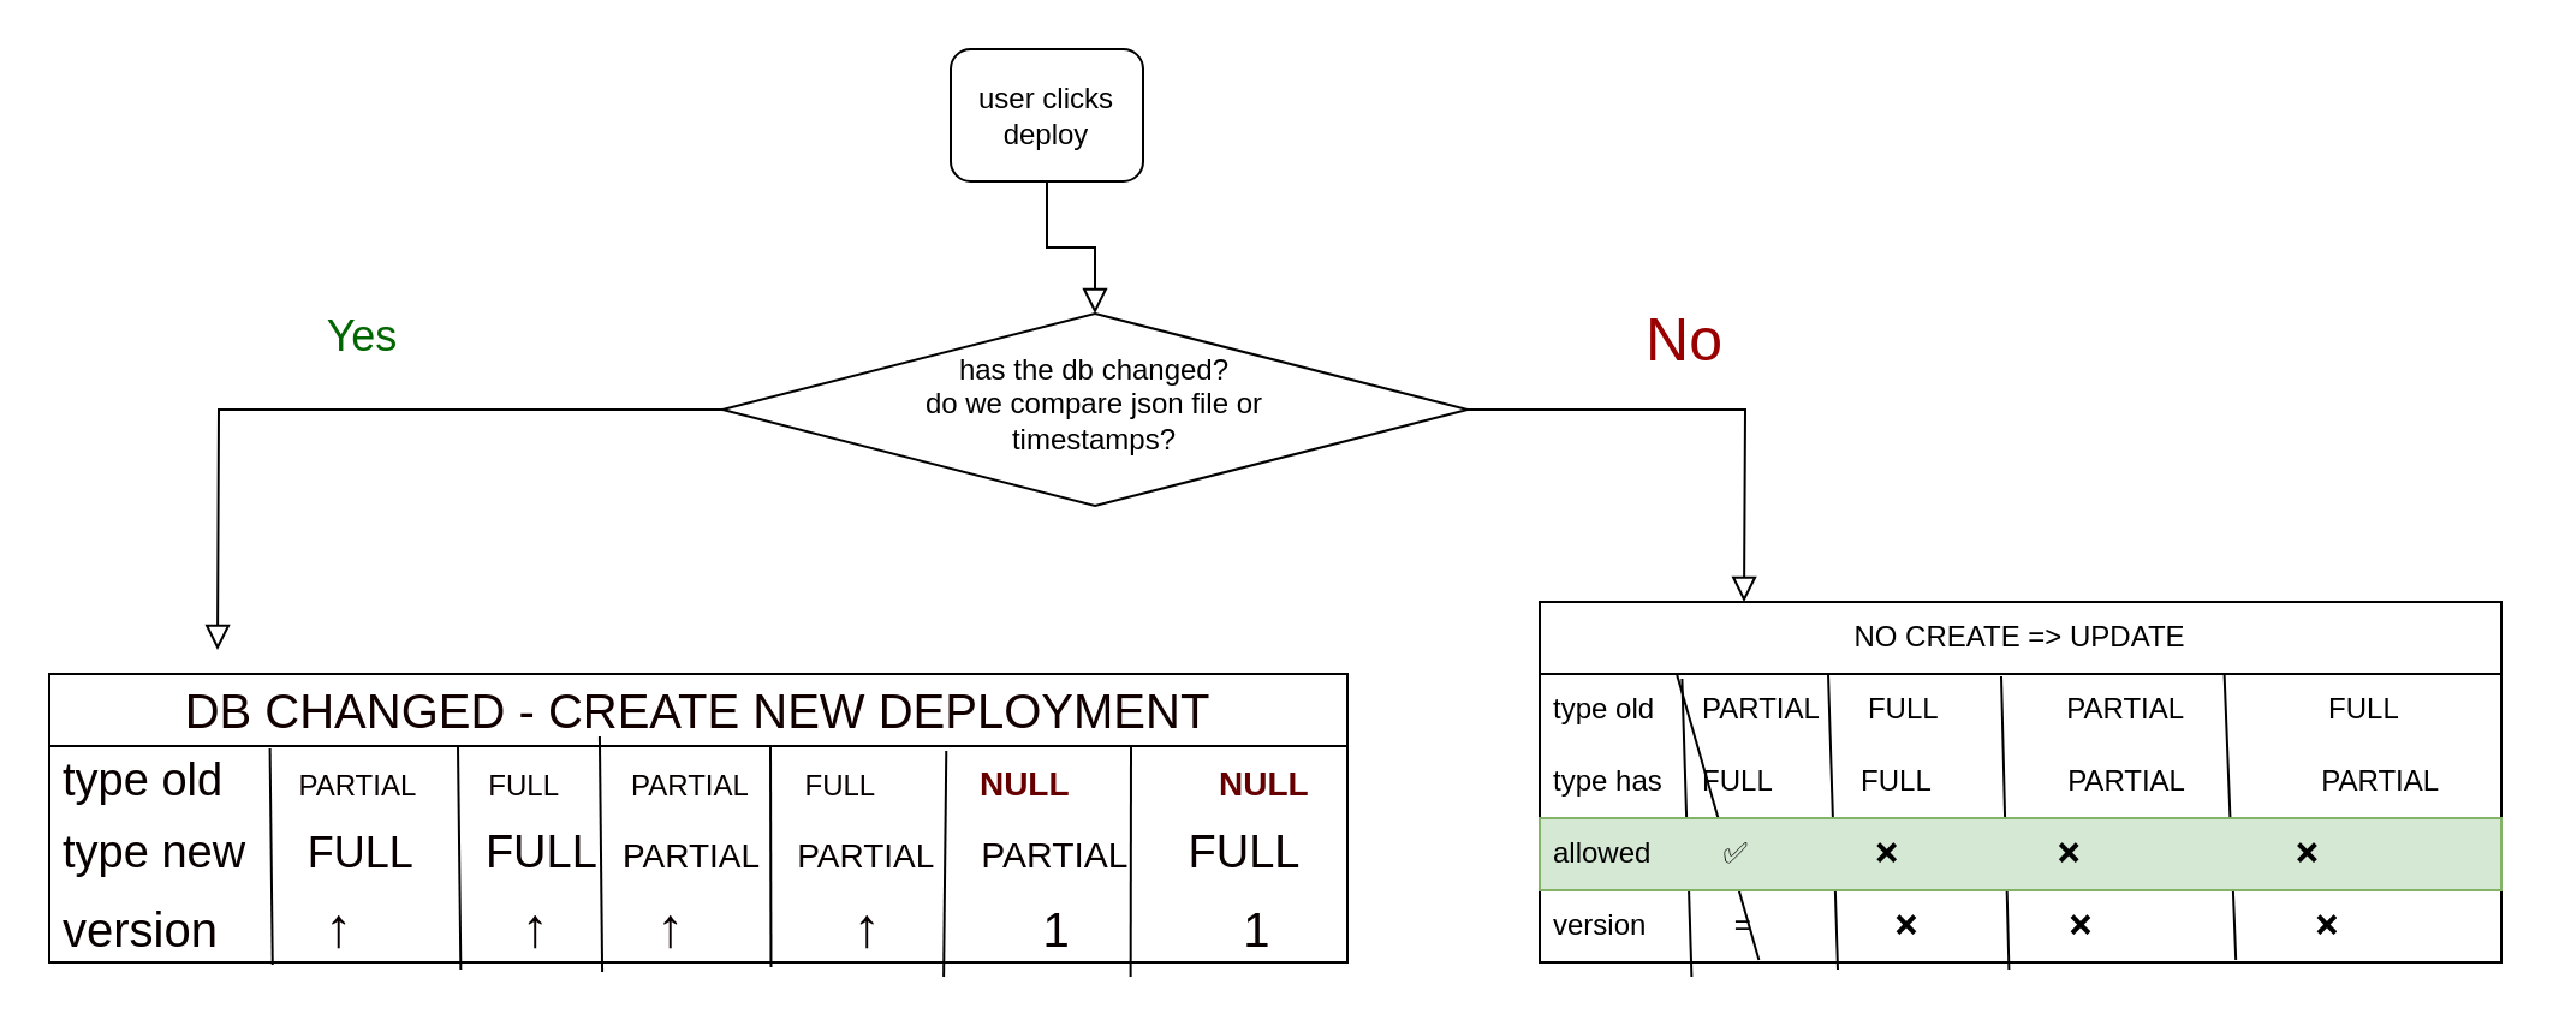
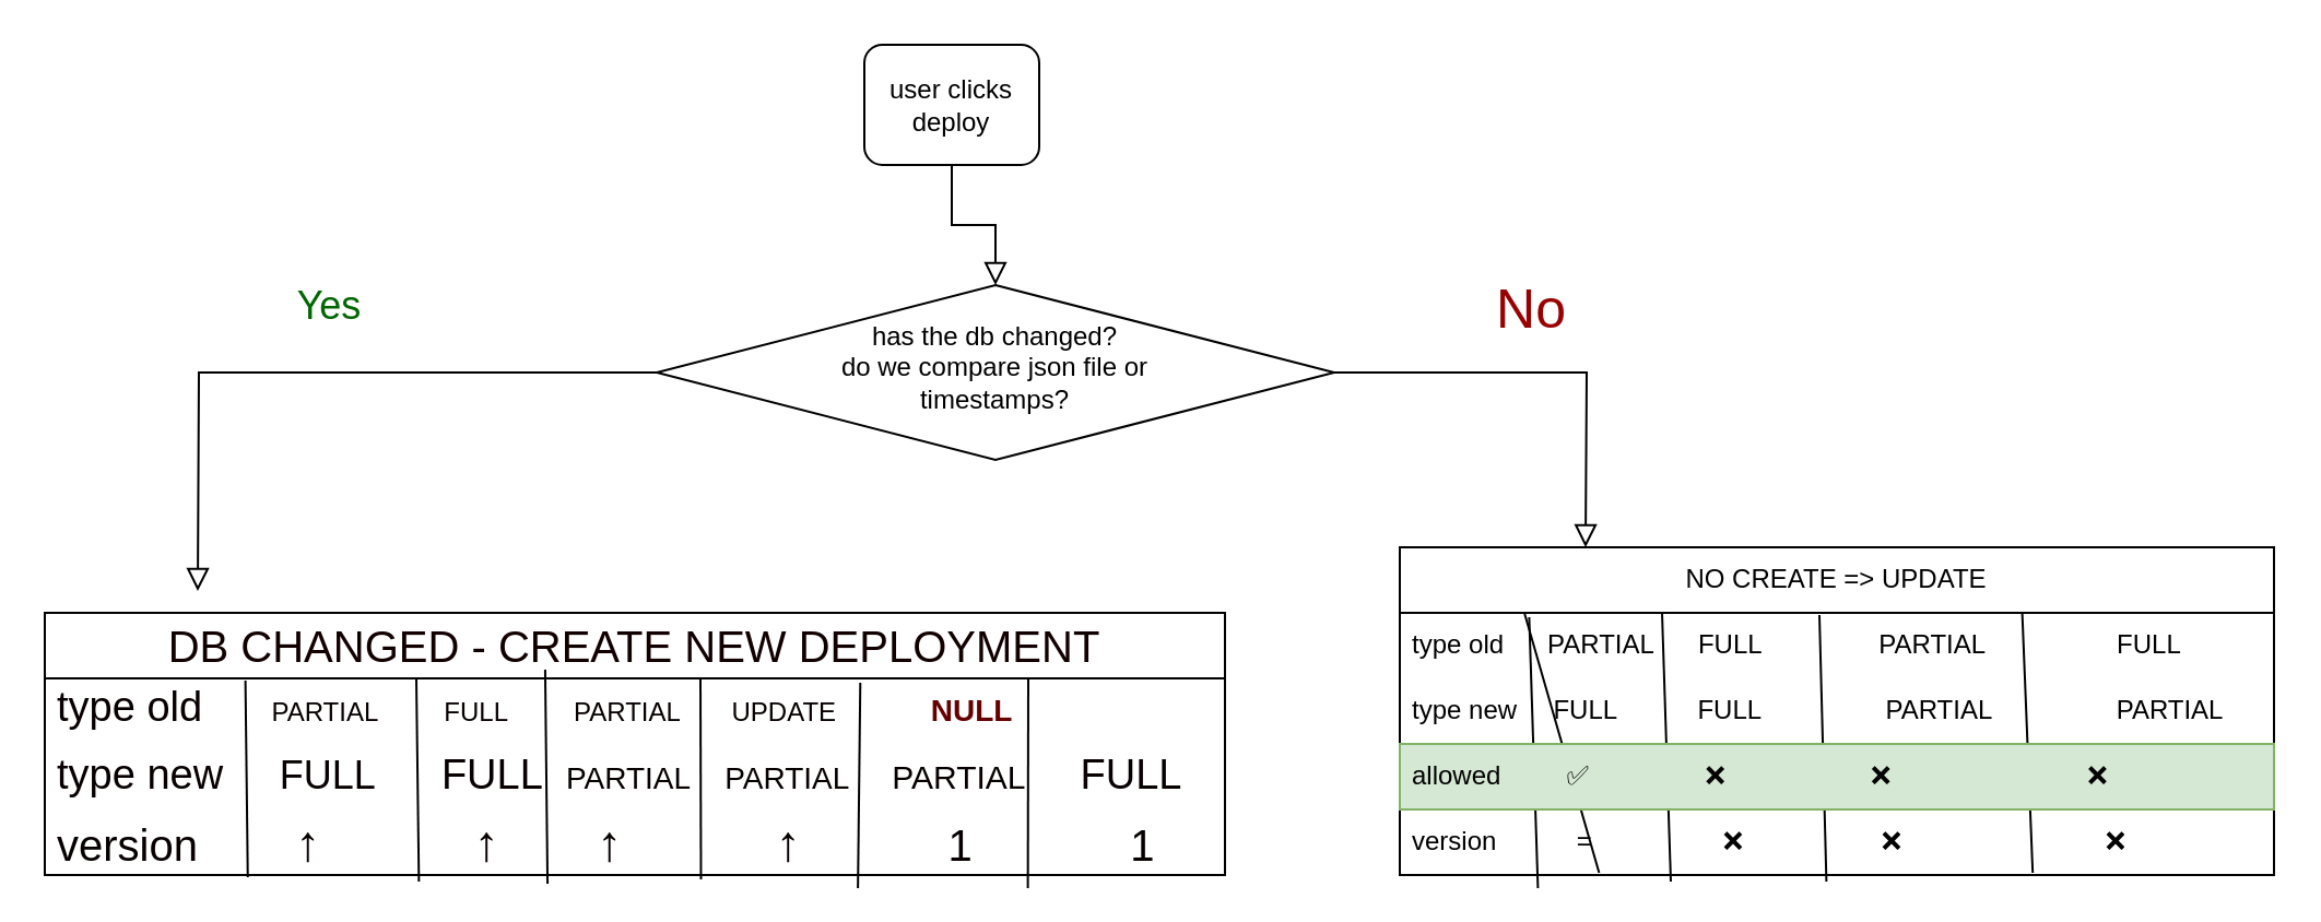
  <mxCell id="0" />
  <mxCell id="1" parent="0" />
  <mxCell id="2" value="" style="rounded=0;html=1;jettySize=auto;orthogonalLoop=1;fontSize=11;endArrow=block;endFill=0;endSize=8;strokeWidth=1;shadow=0;labelBackgroundColor=none;edgeStyle=orthogonalEdgeStyle;" parent="1" source="3" target="6" edge="1"><mxGeometry relative="1" as="geometry" /></mxCell>
  <mxCell id="3" value="user clicks deploy" style="rounded=1;whiteSpace=wrap;html=1;fontSize=12;glass=0;strokeWidth=1;shadow=0;" parent="1" vertex="1"><mxGeometry x="395" y="20" width="80" height="55" as="geometry" /></mxCell>
  <mxCell id="4" value="Yes" style="rounded=0;html=1;jettySize=auto;orthogonalLoop=1;fontSize=18;endArrow=block;endFill=0;endSize=8;strokeWidth=1;shadow=0;labelBackgroundColor=none;edgeStyle=orthogonalEdgeStyle;jumpSize=6;fontColor=#006600;" parent="1" source="6" edge="1"><mxGeometry x="-0.032" y="-30" relative="1" as="geometry"><mxPoint as="offset" /><mxPoint x="90" y="270" as="targetPoint" /></mxGeometry></mxCell>
  <mxCell id="5" value="No" style="edgeStyle=orthogonalEdgeStyle;rounded=0;html=1;jettySize=auto;orthogonalLoop=1;fontSize=25;endArrow=block;endFill=0;endSize=8;strokeWidth=1;shadow=0;labelBackgroundColor=none;fontColor=#990000;" parent="1" source="6" edge="1"><mxGeometry x="-0.082" y="30" relative="1" as="geometry"><mxPoint as="offset" /><mxPoint x="725" y="250" as="targetPoint" /></mxGeometry></mxCell>
  <mxCell id="6" value="has the db changed?&lt;br&gt;do we compare json file or&lt;br&gt;timestamps?" style="rhombus;whiteSpace=wrap;html=1;shadow=0;fontFamily=Helvetica;fontSize=12;align=center;strokeWidth=1;spacing=6;spacingTop=-4;" parent="1" vertex="1"><mxGeometry x="300" y="130" width="310" height="80" as="geometry" /></mxCell>
  <mxCell id="7" value="NO CREATE =&amp;gt; UPDATE" style="swimlane;fontStyle=0;childLayout=stackLayout;horizontal=1;startSize=30;horizontalStack=0;resizeParent=1;resizeParentMax=0;resizeLast=0;collapsible=1;marginBottom=0;whiteSpace=wrap;html=1;" vertex="1" parent="1"><mxGeometry x="640" y="250" width="400" height="150" as="geometry" /></mxCell>
  <mxCell id="8" value="" style="endArrow=none;html=1;rounded=0;exitX=0.228;exitY=0.967;exitDx=0;exitDy=0;exitPerimeter=0;" edge="1" parent="7" source="16"><mxGeometry width="50" height="50" relative="1" as="geometry"><mxPoint x="20" y="90" as="sourcePoint" /><mxPoint x="57" y="30" as="targetPoint" /></mxGeometry></mxCell>
  <mxCell id="9" value="" style="endArrow=none;html=1;rounded=0;exitX=0.488;exitY=1.1;exitDx=0;exitDy=0;exitPerimeter=0;entryX=0.48;entryY=0.033;entryDx=0;entryDy=0;entryPerimeter=0;" edge="1" parent="7" source="16" target="13"><mxGeometry width="50" height="50" relative="1" as="geometry"><mxPoint x="90" y="80" as="sourcePoint" /><mxPoint x="140" y="30" as="targetPoint" /></mxGeometry></mxCell>
  <mxCell id="10" value="" style="endArrow=none;html=1;rounded=0;exitX=0.724;exitY=0.967;exitDx=0;exitDy=0;exitPerimeter=0;entryX=0.712;entryY=0;entryDx=0;entryDy=0;entryPerimeter=0;" edge="1" parent="7" source="16" target="13"><mxGeometry width="50" height="50" relative="1" as="geometry"><mxPoint x="140" y="80" as="sourcePoint" /><mxPoint x="190" y="30" as="targetPoint" /></mxGeometry></mxCell>
  <mxCell id="11" value="" style="endArrow=none;html=1;rounded=0;exitX=0.31;exitY=1.1;exitDx=0;exitDy=0;exitPerimeter=0;" edge="1" parent="7" source="16"><mxGeometry width="50" height="50" relative="1" as="geometry"><mxPoint x="70" y="80" as="sourcePoint" /><mxPoint x="120" y="30" as="targetPoint" /></mxGeometry></mxCell>
  <mxCell id="12" value="" style="endArrow=none;html=1;rounded=0;exitX=0.158;exitY=1.2;exitDx=0;exitDy=0;exitPerimeter=0;entryX=0.148;entryY=0.067;entryDx=0;entryDy=0;entryPerimeter=0;" edge="1" parent="7" source="16" target="13"><mxGeometry width="50" height="50" relative="1" as="geometry"><mxPoint x="10" y="80" as="sourcePoint" /><mxPoint x="60" y="30" as="targetPoint" /></mxGeometry></mxCell>
  <mxCell id="13" value="type old&amp;nbsp; &amp;nbsp; &amp;nbsp; PARTIAL&amp;nbsp; &amp;nbsp; &amp;nbsp; FULL&amp;nbsp; &amp;nbsp; &amp;nbsp; &amp;nbsp; &amp;nbsp; &amp;nbsp; &amp;nbsp; &amp;nbsp; PARTIAL&amp;nbsp; &amp;nbsp; &amp;nbsp; &amp;nbsp; &amp;nbsp; &amp;nbsp; &amp;nbsp; &amp;nbsp; &amp;nbsp; FULL" style="text;strokeColor=none;fillColor=none;align=left;verticalAlign=middle;spacingLeft=4;spacingRight=4;overflow=hidden;points=[[0,0.5],[1,0.5]];portConstraint=eastwest;rotatable=0;whiteSpace=wrap;html=1;" vertex="1" parent="7"><mxGeometry y="30" width="400" height="30" as="geometry" /></mxCell>
- <mxCell id="14" value="type has&amp;nbsp; &amp;nbsp; &amp;nbsp;FULL&amp;nbsp; &amp;nbsp; &amp;nbsp; &amp;nbsp; &amp;nbsp; &amp;nbsp;FULL&amp;nbsp; &amp;nbsp; &amp;nbsp; &amp;nbsp; &amp;nbsp; &amp;nbsp; &amp;nbsp; &amp;nbsp; &amp;nbsp;PARTIAL&amp;nbsp; &amp;nbsp; &amp;nbsp; &amp;nbsp; &amp;nbsp; &amp;nbsp; &amp;nbsp; &amp;nbsp; &amp;nbsp;PARTIAL" style="text;strokeColor=none;fillColor=none;align=left;verticalAlign=middle;spacingLeft=4;spacingRight=4;overflow=hidden;points=[[0,0.5],[1,0.5]];portConstraint=eastwest;rotatable=0;whiteSpace=wrap;html=1;" vertex="1" parent="7"><mxGeometry y="60" width="400" height="30" as="geometry" /></mxCell>
+ <mxCell id="14" value="type new&amp;nbsp; &amp;nbsp; &amp;nbsp;FULL&amp;nbsp; &amp;nbsp; &amp;nbsp; &amp;nbsp; &amp;nbsp; &amp;nbsp;FULL&amp;nbsp; &amp;nbsp; &amp;nbsp; &amp;nbsp; &amp;nbsp; &amp;nbsp; &amp;nbsp; &amp;nbsp; &amp;nbsp;PARTIAL&amp;nbsp; &amp;nbsp; &amp;nbsp; &amp;nbsp; &amp;nbsp; &amp;nbsp; &amp;nbsp; &amp;nbsp; &amp;nbsp;PARTIAL" style="text;strokeColor=none;fillColor=none;align=left;verticalAlign=middle;spacingLeft=4;spacingRight=4;overflow=hidden;points=[[0,0.5],[1,0.5]];portConstraint=eastwest;rotatable=0;whiteSpace=wrap;html=1;" vertex="1" parent="7"><mxGeometry y="60" width="400" height="30" as="geometry" /></mxCell>
  <mxCell id="15" value="allowed&amp;nbsp; &amp;nbsp; &amp;nbsp; &amp;nbsp; &amp;nbsp;✅&amp;nbsp; &amp;nbsp; &amp;nbsp; &amp;nbsp; &amp;nbsp; &amp;nbsp; &amp;nbsp; &amp;nbsp; ❌ &amp;nbsp; &amp;nbsp; &amp;nbsp; &amp;nbsp; &amp;nbsp; &amp;nbsp; &amp;nbsp; &amp;nbsp; &amp;nbsp; &amp;nbsp;❌&amp;nbsp; &amp;nbsp; &amp;nbsp; &amp;nbsp; &amp;nbsp; &amp;nbsp; &amp;nbsp; &amp;nbsp; &amp;nbsp; &amp;nbsp; &amp;nbsp; &amp;nbsp; &amp;nbsp; &amp;nbsp;❌" style="text;strokeColor=#82b366;fillColor=#d5e8d4;align=left;verticalAlign=middle;spacingLeft=4;spacingRight=4;overflow=hidden;points=[[0,0.5],[1,0.5]];portConstraint=eastwest;rotatable=0;whiteSpace=wrap;html=1;labelBackgroundColor=none;" vertex="1" parent="7"><mxGeometry y="90" width="400" height="30" as="geometry" /></mxCell>
  <mxCell id="16" value="version&amp;nbsp; &amp;nbsp; &amp;nbsp; &amp;nbsp; &amp;nbsp; &amp;nbsp;=&amp;nbsp; &amp;nbsp; &amp;nbsp; &amp;nbsp; &amp;nbsp; &amp;nbsp; &amp;nbsp; &amp;nbsp; &amp;nbsp; ❌&amp;nbsp; &amp;nbsp; &amp;nbsp; &amp;nbsp; &amp;nbsp; &amp;nbsp; &amp;nbsp; &amp;nbsp; &amp;nbsp; &amp;nbsp;❌&amp;nbsp; &amp;nbsp; &amp;nbsp; &amp;nbsp; &amp;nbsp; &amp;nbsp; &amp;nbsp; &amp;nbsp; &amp;nbsp; &amp;nbsp; &amp;nbsp; &amp;nbsp; &amp;nbsp; &amp;nbsp;&amp;nbsp;❌" style="text;strokeColor=none;fillColor=none;align=left;verticalAlign=middle;spacingLeft=4;spacingRight=4;overflow=hidden;points=[[0,0.5],[1,0.5]];portConstraint=eastwest;rotatable=0;whiteSpace=wrap;html=1;" vertex="1" parent="7"><mxGeometry y="120" width="400" height="30" as="geometry" /></mxCell>
  <mxCell id="17" value="DB CHANGED - CREATE NEW DEPLOYMENT" style="swimlane;fontStyle=0;childLayout=stackLayout;horizontal=1;startSize=30;horizontalStack=0;resizeParent=1;resizeParentMax=0;resizeLast=0;collapsible=1;marginBottom=0;whiteSpace=wrap;html=1;fontSize=20;fontColor=#120000;" vertex="1" parent="1"><mxGeometry x="20" y="280" width="540" height="120" as="geometry" /></mxCell>
  <mxCell id="18" value="" style="endArrow=none;html=1;rounded=0;strokeWidth=1;fontSize=19;fontColor=#080000;jumpSize=6;exitX=0.172;exitY=1.033;exitDx=0;exitDy=0;exitPerimeter=0;entryX=0.17;entryY=0.033;entryDx=0;entryDy=0;entryPerimeter=0;" edge="1" parent="17" source="26" target="24"><mxGeometry width="50" height="50" relative="1" as="geometry"><mxPoint x="50" y="80" as="sourcePoint" /><mxPoint x="100" y="30" as="targetPoint" /></mxGeometry></mxCell>
  <mxCell id="19" value="" style="endArrow=none;html=1;rounded=0;strokeWidth=1;fontSize=18;fontColor=#080000;jumpSize=6;exitX=0.317;exitY=1.1;exitDx=0;exitDy=0;exitPerimeter=0;" edge="1" parent="17" source="26"><mxGeometry width="50" height="50" relative="1" as="geometry"><mxPoint x="120" y="80" as="sourcePoint" /><mxPoint x="170" y="30" as="targetPoint" /></mxGeometry></mxCell>
  <mxCell id="20" value="" style="endArrow=none;html=1;rounded=0;strokeWidth=1;fontSize=18;fontColor=#080000;jumpSize=6;exitX=0.426;exitY=1.133;exitDx=0;exitDy=0;exitPerimeter=0;entryX=0.424;entryY=-0.133;entryDx=0;entryDy=0;entryPerimeter=0;" edge="1" parent="17" source="26" target="24"><mxGeometry width="50" height="50" relative="1" as="geometry"><mxPoint x="280" y="90" as="sourcePoint" /><mxPoint x="330" y="40" as="targetPoint" /></mxGeometry></mxCell>
  <mxCell id="21" value="" style="endArrow=none;html=1;rounded=0;strokeWidth=1;fontSize=18;fontColor=#080000;jumpSize=6;exitX=0.556;exitY=1.067;exitDx=0;exitDy=0;exitPerimeter=0;" edge="1" parent="17" source="26"><mxGeometry width="50" height="50" relative="1" as="geometry"><mxPoint x="250" y="80" as="sourcePoint" /><mxPoint x="300" y="30" as="targetPoint" /></mxGeometry></mxCell>
  <mxCell id="22" value="" style="endArrow=none;html=1;rounded=0;strokeWidth=1;fontSize=18;fontColor=#080000;jumpSize=6;exitX=0.689;exitY=1.2;exitDx=0;exitDy=0;exitPerimeter=0;entryX=0.691;entryY=0.067;entryDx=0;entryDy=0;entryPerimeter=0;" edge="1" parent="17" source="26" target="24"><mxGeometry width="50" height="50" relative="1" as="geometry"><mxPoint x="350" y="80" as="sourcePoint" /><mxPoint x="400" y="30" as="targetPoint" /></mxGeometry></mxCell>
  <mxCell id="23" value="" style="endArrow=none;html=1;rounded=0;strokeWidth=1;fontSize=18;fontColor=#080000;jumpSize=6;exitX=0.833;exitY=1.2;exitDx=0;exitDy=0;exitPerimeter=0;" edge="1" parent="17" source="26"><mxGeometry width="50" height="50" relative="1" as="geometry"><mxPoint x="400" y="80" as="sourcePoint" /><mxPoint x="450" y="30" as="targetPoint" /></mxGeometry></mxCell>
- <mxCell id="24" value="type old&amp;nbsp; &amp;nbsp; &amp;nbsp; &lt;span style=&quot;font-size: 12px;&quot;&gt;PARTIAL&amp;nbsp; &amp;nbsp; &amp;nbsp; &amp;nbsp; &amp;nbsp;FULL&amp;nbsp; &amp;nbsp; &amp;nbsp; &amp;nbsp; &amp;nbsp;PARTIAL&amp;nbsp; &amp;nbsp; &amp;nbsp; &amp;nbsp;FULL&amp;nbsp; &amp;nbsp; &amp;nbsp; &amp;nbsp; &amp;nbsp; &amp;nbsp; &lt;b&gt;&amp;nbsp;&lt;/b&gt;&lt;/span&gt;&lt;font color=&quot;#660000&quot; style=&quot;font-size: 14px;&quot;&gt;&lt;b&gt;NULL&amp;nbsp; &amp;nbsp; &amp;nbsp; &amp;nbsp; &amp;nbsp; &amp;nbsp; &amp;nbsp; &amp;nbsp; NULL&lt;/b&gt;&lt;/font&gt;" style="text;strokeColor=none;fillColor=none;align=left;verticalAlign=middle;spacingLeft=4;spacingRight=4;overflow=hidden;points=[[0,0.5],[1,0.5]];portConstraint=eastwest;rotatable=0;whiteSpace=wrap;html=1;fontSize=19;fontColor=#080000;" vertex="1" parent="17"><mxGeometry y="30" width="540" height="30" as="geometry" /></mxCell>
+ <mxCell id="24" value="type old&amp;nbsp; &amp;nbsp; &amp;nbsp; &lt;span style=&quot;font-size: 12px;&quot;&gt;PARTIAL&amp;nbsp; &amp;nbsp; &amp;nbsp; &amp;nbsp; &amp;nbsp;FULL&amp;nbsp; &amp;nbsp; &amp;nbsp; &amp;nbsp; &amp;nbsp;PARTIAL&amp;nbsp; &amp;nbsp; &amp;nbsp; &amp;nbsp;UPDATE&amp;nbsp; &amp;nbsp; &amp;nbsp; &amp;nbsp; &amp;nbsp; &amp;nbsp; &lt;b&gt;&amp;nbsp;&lt;/b&gt;&lt;/span&gt;&lt;font color=&quot;#660000&quot; style=&quot;font-size: 14px;&quot;&gt;&lt;b&gt;NULL&amp;nbsp; &amp;nbsp; &amp;nbsp; &amp;nbsp; &amp;nbsp; &amp;nbsp; &amp;nbsp; &amp;nbsp; NULL&lt;/b&gt;&lt;/font&gt;" style="text;strokeColor=none;fillColor=none;align=left;verticalAlign=middle;spacingLeft=4;spacingRight=4;overflow=hidden;points=[[0,0.5],[1,0.5]];portConstraint=eastwest;rotatable=0;whiteSpace=wrap;html=1;fontSize=19;fontColor=#080000;" vertex="1" parent="17"><mxGeometry y="30" width="540" height="30" as="geometry" /></mxCell>
  <mxCell id="25" value="type new&amp;nbsp; &amp;nbsp; &lt;font style=&quot;font-size: 17px;&quot;&gt;&amp;nbsp;&lt;/font&gt;&lt;font style=&quot;font-size: 18px;&quot;&gt;FULL&amp;nbsp; &amp;nbsp; &amp;nbsp;&amp;nbsp;&lt;/font&gt;FULL&amp;nbsp; &lt;font style=&quot;font-size: 14px;&quot;&gt;PARTIAL&amp;nbsp; &amp;nbsp; &lt;/font&gt;&lt;font style=&quot;font-size: 14px;&quot;&gt;PARTIAL&amp;nbsp; &amp;nbsp; &amp;nbsp;&lt;/font&gt;&lt;font style=&quot;font-size: 15px;&quot;&gt;PARTIAL&amp;nbsp; &amp;nbsp; &amp;nbsp; &lt;/font&gt;&lt;font style=&quot;font-size: 19px;&quot;&gt;FULL&lt;/font&gt;" style="text;strokeColor=none;fillColor=none;align=left;verticalAlign=middle;spacingLeft=4;spacingRight=4;overflow=hidden;points=[[0,0.5],[1,0.5]];portConstraint=eastwest;rotatable=0;whiteSpace=wrap;html=1;fontSize=19;fontColor=#080000;" vertex="1" parent="17"><mxGeometry y="60" width="540" height="30" as="geometry" /></mxCell>
  <mxCell id="26" value="version&amp;nbsp; &amp;nbsp; &amp;nbsp; &amp;nbsp; &lt;font style=&quot;font-size: 23px;&quot;&gt;↑&amp;nbsp; &amp;nbsp; &amp;nbsp; &amp;nbsp; &amp;nbsp; &amp;nbsp;↑&amp;nbsp; &amp;nbsp; &amp;nbsp; &amp;nbsp;↑&amp;nbsp; &amp;nbsp; &amp;nbsp; &amp;nbsp; &amp;nbsp; &amp;nbsp;↑&amp;nbsp;&lt;/font&gt; &amp;nbsp; &amp;nbsp; &amp;nbsp; &amp;nbsp; &amp;nbsp; 1&amp;nbsp; &amp;nbsp; &amp;nbsp; &amp;nbsp; &amp;nbsp; &amp;nbsp; &amp;nbsp;1" style="text;strokeColor=none;fillColor=none;align=left;verticalAlign=middle;spacingLeft=4;spacingRight=4;overflow=hidden;points=[[0,0.5],[1,0.5]];portConstraint=eastwest;rotatable=0;whiteSpace=wrap;html=1;fontSize=20;fontColor=#080000;" vertex="1" parent="17"><mxGeometry y="90" width="540" height="30" as="geometry" /></mxCell>
